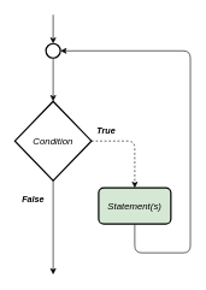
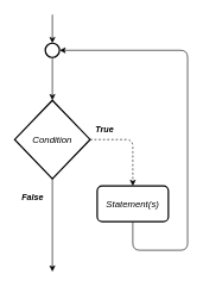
  <mxCell id="0" />
  <mxCell id="1" parent="0" />
  <mxCell id="2" style="edgeStyle=none;html=1;entryX=0.5;entryY=0;entryDx=0;entryDy=0;dashed=1;" edge="1" parent="1" source="4" target="6"><mxGeometry relative="1" as="geometry"><Array as="points"><mxPoint x="186" y="195" /></Array></mxGeometry></mxCell>
  <mxCell id="3" style="edgeStyle=none;html=1;" edge="1" parent="1" source="4"><mxGeometry relative="1" as="geometry"><mxPoint x="73" y="380" as="targetPoint" /></mxGeometry></mxCell>
  <mxCell id="4" value="&lt;i style=&quot;font-size: 13px&quot;&gt;&lt;br&gt;Condition&lt;br&gt;&lt;br&gt;&lt;/i&gt;" style="strokeWidth=2;html=1;shape=mxgraph.flowchart.decision;whiteSpace=wrap;fontSize=14;" parent="1" vertex="1"><mxGeometry x="20" y="140" width="106" height="110" as="geometry" /></mxCell>
  <mxCell id="5" style="edgeStyle=none;html=1;entryX=1;entryY=0.5;entryDx=0;entryDy=0;entryPerimeter=0;" edge="1" parent="1" source="6" target="7"><mxGeometry relative="1" as="geometry"><Array as="points"><mxPoint x="186" y="350" /><mxPoint x="263" y="350" /><mxPoint x="263" y="70" /></Array></mxGeometry></mxCell>
- <mxCell id="6" value="&lt;span style=&quot;font-size: 13px&quot;&gt;&lt;i&gt;Statement(s)&lt;/i&gt;&lt;/span&gt;" style="rounded=1;whiteSpace=wrap;html=1;absoluteArcSize=1;arcSize=14;strokeWidth=2;fontSize=14;fillColor=#d5e8d4;" parent="1" vertex="1"><mxGeometry x="136" y="260" width="100" height="50" as="geometry" /></mxCell>
+ <mxCell id="6" value="&lt;span style=&quot;font-size: 13px&quot;&gt;&lt;i&gt;Statement(s)&lt;/i&gt;&lt;/span&gt;" style="rounded=1;whiteSpace=wrap;html=1;absoluteArcSize=1;arcSize=14;strokeWidth=2;fontSize=14;" parent="1" vertex="1"><mxGeometry x="136" y="260" width="100" height="50" as="geometry" /></mxCell>
  <mxCell id="7" value="" style="strokeWidth=2;html=1;shape=mxgraph.flowchart.start_2;whiteSpace=wrap;fontSize=14;" parent="1" vertex="1"><mxGeometry x="63" y="60" width="20" height="20" as="geometry" /></mxCell>
  <mxCell id="8" style="edgeStyle=none;html=1;entryX=0.5;entryY=0;entryDx=0;entryDy=0;entryPerimeter=0;fontSize=14;" parent="1" target="4" edge="1"><mxGeometry relative="1" as="geometry"><mxPoint x="73" y="80" as="sourcePoint" /></mxGeometry></mxCell>
  <mxCell id="9" value="&lt;i&gt;&lt;font style=&quot;font-size: 12px&quot;&gt;&lt;b&gt;True&lt;/b&gt;&lt;/font&gt;&lt;/i&gt;" style="text;html=1;align=center;verticalAlign=middle;resizable=0;points=[];autosize=1;strokeColor=none;fillColor=none;fontSize=13;" parent="1" vertex="1"><mxGeometry x="126" y="170" width="40" height="20" as="geometry" /></mxCell>
  <mxCell id="10" value="&lt;b&gt;&lt;i&gt;&lt;font style=&quot;font-size: 12px&quot;&gt;False&lt;/font&gt;&lt;/i&gt;&lt;/b&gt;" style="text;html=1;align=center;verticalAlign=middle;resizable=0;points=[];autosize=1;strokeColor=none;fillColor=none;fontSize=13;" parent="1" vertex="1"><mxGeometry x="20" y="265" width="50" height="20" as="geometry" /></mxCell>
  <mxCell id="11" style="edgeStyle=none;html=1;entryX=0.5;entryY=0;entryDx=0;entryDy=0;entryPerimeter=0;" edge="1" parent="1" target="7"><mxGeometry relative="1" as="geometry"><mxPoint x="73" y="20" as="sourcePoint" /></mxGeometry></mxCell>
